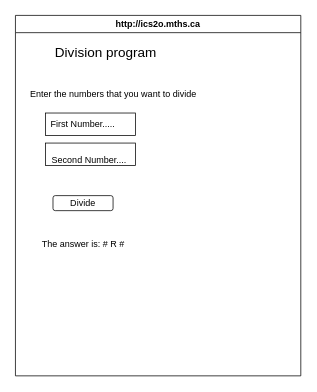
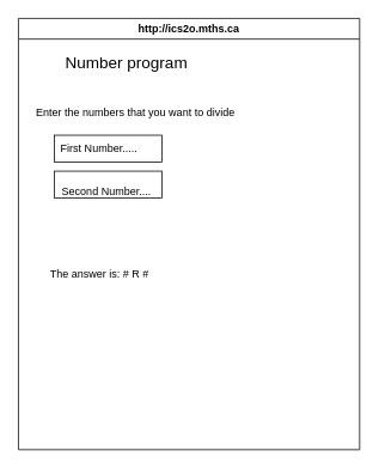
  <mxCell id="0" />
  <mxCell id="1" parent="0" />
  <mxCell id="2" value="http://ics2o.mths.ca" style="swimlane;whiteSpace=wrap;html=1;" parent="1" vertex="1"><mxGeometry x="20" y="20" width="380" height="480" as="geometry" /></mxCell>
- <mxCell id="3" value="Division program" style="text;html=1;align=center;verticalAlign=middle;resizable=0;points=[];autosize=1;strokeColor=none;fillColor=none;fontSize=18;" vertex="1" parent="2"><mxGeometry x="40" y="30" width="160" height="40" as="geometry" /></mxCell>
+ <mxCell id="3" value="Number program" style="text;html=1;align=center;verticalAlign=middle;resizable=0;points=[];autosize=1;strokeColor=none;fillColor=none;fontSize=18;" vertex="1" parent="2"><mxGeometry x="40" y="30" width="160" height="40" as="geometry" /></mxCell>
  <mxCell id="4" value="Enter the numbers that you want to divide" style="text;html=1;align=center;verticalAlign=middle;resizable=0;points=[];autosize=1;strokeColor=none;fillColor=none;fontSize=12;" vertex="1" parent="2"><mxGeometry x="5" y="90" width="250" height="30" as="geometry" /></mxCell>
  <mxCell id="5" value="First Number.....&amp;nbsp; &amp;nbsp; &amp;nbsp;&amp;nbsp;" style="rounded=0;whiteSpace=wrap;html=1;fontSize=12;" vertex="1" parent="2"><mxGeometry x="40" y="130" width="120" height="30" as="geometry" /></mxCell>
  <mxCell id="6" value="&lt;br&gt;Second Number....&amp;nbsp;" style="rounded=0;whiteSpace=wrap;html=1;fontSize=12;" vertex="1" parent="2"><mxGeometry x="40" y="170" width="120" height="30" as="geometry" /></mxCell>
- <mxCell id="7" value="Divide" style="rounded=1;whiteSpace=wrap;html=1;fontSize=12;" vertex="1" parent="2"><mxGeometry x="50" y="240" width="80" height="20" as="geometry" /></mxCell>
- <mxCell id="8" value="The answer is: # R #" style="text;html=1;align=center;verticalAlign=middle;resizable=0;points=[];autosize=1;strokeColor=none;fillColor=none;fontSize=12;" vertex="1" parent="2"><mxGeometry x="25" y="290" width="130" height="30" as="geometry" /></mxCell>
+ <mxCell id="8" value="The answer is: # R #" style="text;html=1;align=center;verticalAlign=middle;resizable=0;points=[];autosize=1;strokeColor=none;fillColor=none;fontSize=12;" vertex="1" parent="2"><mxGeometry x="25" y="270" width="130" height="30" as="geometry" /></mxCell>
